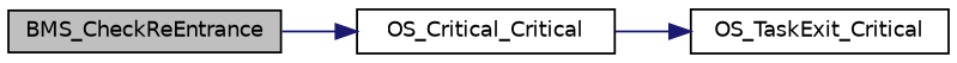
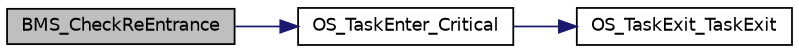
  digraph {
    rankdir=LR
    node [color=black fillcolor=white fontname=Helvetica fontsize=10 shape=record style=filled]
    edge [color=midnightblue fontname=Helvetica fontsize=10 labelfontname=Helvetica labelfontsize=10 style=solid]
    n1 [fillcolor=grey75 fontcolor=black height=0.2 label=BMS_CheckReEntrance width=0.4]
-   n2 [height=0.2 label=OS_Critical_Critical width=0.4]
-   n3 [height=0.2 label=OS_TaskExit_Critical width=0.4]
+   n2 [height=0.2 label=OS_TaskEnter_Critical width=0.4]
+   n3 [height=0.2 label=OS_TaskExit_TaskExit width=0.4]
    n1 -> n2
    n2 -> n3
  }
